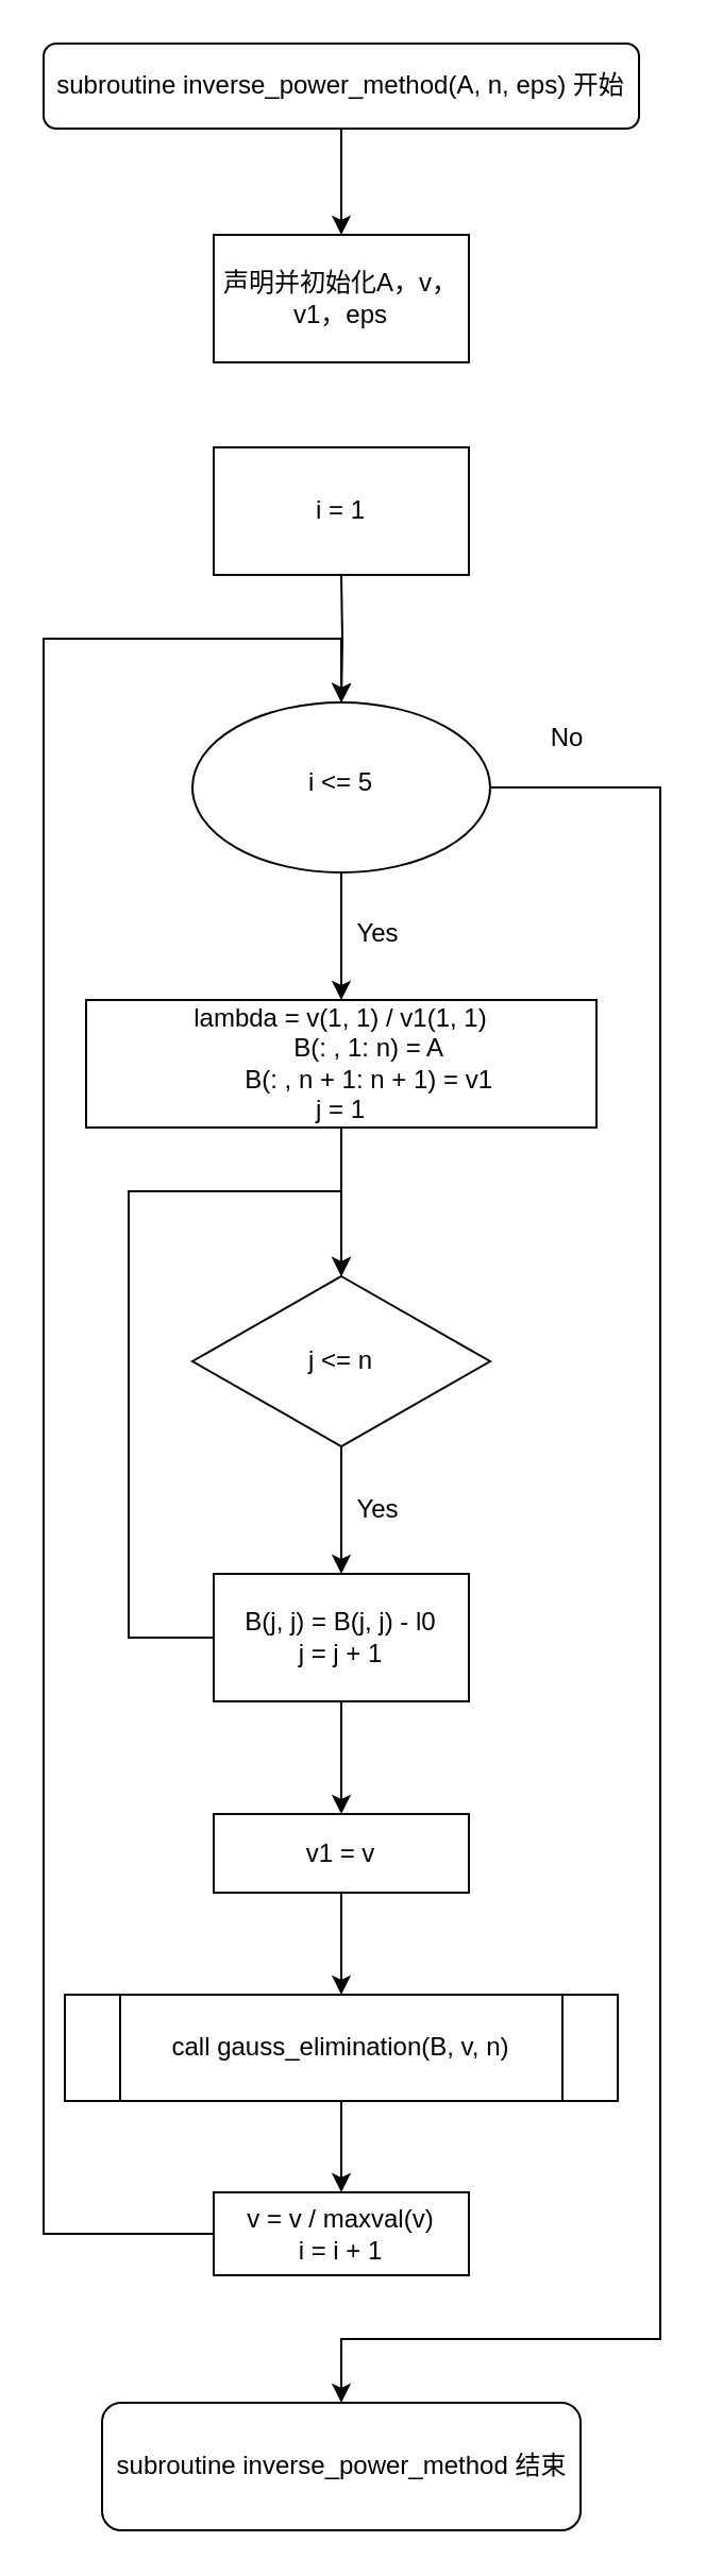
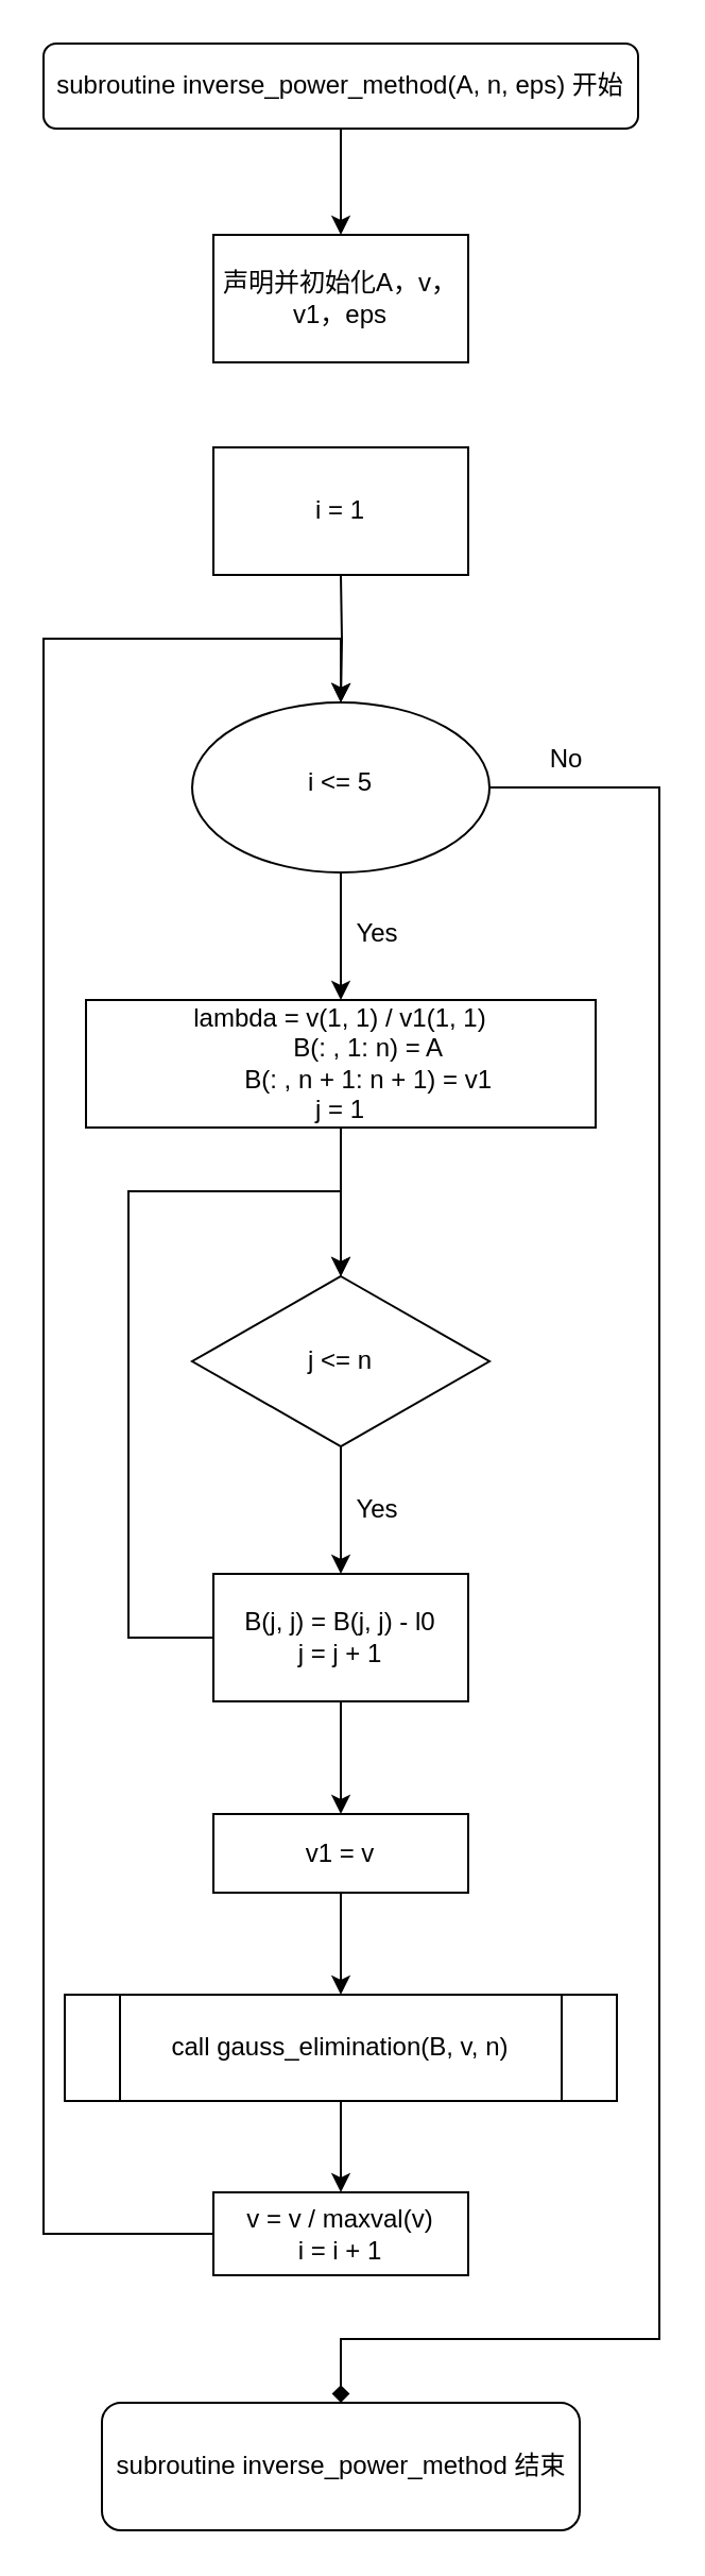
  <mxCell id="0" />
  <mxCell id="1" parent="0" />
  <mxCell id="2" style="edgeStyle=orthogonalEdgeStyle;rounded=0;orthogonalLoop=1;jettySize=auto;html=1;" parent="1" source="4" target="7" edge="1"><mxGeometry relative="1" as="geometry" /></mxCell>
- <mxCell id="3" style="edgeStyle=orthogonalEdgeStyle;rounded=0;orthogonalLoop=1;jettySize=auto;html=1;entryX=0.5;entryY=0;entryDx=0;entryDy=0;" edge="1" parent="1" source="4" target="11"><mxGeometry relative="1" as="geometry"><Array as="points"><mxPoint x="310" y="370" /><mxPoint x="310" y="1100" /><mxPoint x="160" y="1100" /></Array></mxGeometry></mxCell>
+ <mxCell id="3" style="edgeStyle=orthogonalEdgeStyle;rounded=0;orthogonalLoop=1;jettySize=auto;html=1;entryX=0.5;entryY=0;entryDx=0;entryDy=0;endArrow=diamond;" edge="1" parent="1" source="4" target="11"><mxGeometry relative="1" as="geometry"><Array as="points"><mxPoint x="310" y="370" /><mxPoint x="310" y="1100" /><mxPoint x="160" y="1100" /></Array></mxGeometry></mxCell>
  <mxCell id="4" value="i &amp;lt;= 5" style="ellipse;whiteSpace=wrap;html=1;shadow=0;fontFamily=Helvetica;fontSize=12;align=center;strokeWidth=1;spacing=6;spacingTop=-4;" parent="1" vertex="1"><mxGeometry x="90" y="330" width="140" height="80" as="geometry" /></mxCell>
  <mxCell id="5" value="" style="edgeStyle=orthogonalEdgeStyle;rounded=0;orthogonalLoop=1;jettySize=auto;html=1;" parent="1" target="4" edge="1"><mxGeometry relative="1" as="geometry"><mxPoint x="160" y="270" as="sourcePoint" /></mxGeometry></mxCell>
  <mxCell id="6" value="" style="edgeStyle=orthogonalEdgeStyle;rounded=0;orthogonalLoop=1;jettySize=auto;html=1;" edge="1" parent="1" source="7" target="17"><mxGeometry relative="1" as="geometry" /></mxCell>
  <mxCell id="7" value="&lt;div&gt;lambda = v(1, 1) / v1(1, 1)&lt;/div&gt;&lt;div&gt;&amp;nbsp; &amp;nbsp; &amp;nbsp; &amp;nbsp; B(: , 1: n) = A&lt;/div&gt;&lt;div&gt;&amp;nbsp; &amp;nbsp; &amp;nbsp; &amp;nbsp; B(: , n + 1: n + 1) = v1&lt;/div&gt;&lt;div&gt;j = 1&lt;/div&gt;" style="rounded=0;whiteSpace=wrap;html=1;" parent="1" vertex="1"><mxGeometry x="40" y="470" width="240" height="60" as="geometry" /></mxCell>
  <mxCell id="8" value="Yes" style="text;html=1;resizable=0;autosize=1;align=center;verticalAlign=middle;points=[];fillColor=none;strokeColor=none;rounded=0;" parent="1" vertex="1"><mxGeometry x="162" y="429" width="30" height="20" as="geometry" /></mxCell>
- <mxCell id="9" value="No" style="text;html=1;resizable=0;autosize=1;align=center;verticalAlign=middle;points=[];fillColor=none;strokeColor=none;rounded=0;" parent="1" vertex="1"><mxGeometry x="251" y="337" width="30" height="20" as="geometry" /></mxCell>
+ <mxCell id="9" value="No" style="text;html=1;resizable=0;autosize=1;align=center;verticalAlign=middle;points=[];fillColor=none;strokeColor=none;rounded=0;" parent="1" vertex="1"><mxGeometry x="251" y="347" width="30" height="20" as="geometry" /></mxCell>
  <mxCell id="10" style="edgeStyle=orthogonalEdgeStyle;rounded=0;orthogonalLoop=1;jettySize=auto;html=1;exitX=0.5;exitY=1;exitDx=0;exitDy=0;" parent="1" source="7" target="7" edge="1"><mxGeometry relative="1" as="geometry" /></mxCell>
  <mxCell id="11" value="subroutine inverse_power_method 结束" style="rounded=1;whiteSpace=wrap;html=1;" parent="1" vertex="1"><mxGeometry x="47.5" y="1130" width="225" height="60" as="geometry" /></mxCell>
  <mxCell id="12" value="i = 1" style="rounded=0;whiteSpace=wrap;html=1;" vertex="1" parent="1"><mxGeometry x="100" y="210" width="120" height="60" as="geometry" /></mxCell>
  <mxCell id="13" style="edgeStyle=orthogonalEdgeStyle;rounded=0;orthogonalLoop=1;jettySize=auto;html=1;entryX=0.5;entryY=0;entryDx=0;entryDy=0;" edge="1" parent="1" source="14" target="15"><mxGeometry relative="1" as="geometry" /></mxCell>
  <mxCell id="14" value="subroutine inverse_power_method(A, n, eps) 开始" style="rounded=1;whiteSpace=wrap;html=1;fontSize=12;glass=0;strokeWidth=1;shadow=0;" vertex="1" parent="1"><mxGeometry x="20" y="20" width="280" height="40" as="geometry" /></mxCell>
  <mxCell id="15" value="声明并初始化A，v，v1，eps" style="rounded=0;whiteSpace=wrap;html=1;" vertex="1" parent="1"><mxGeometry x="100" y="110" width="120" height="60" as="geometry" /></mxCell>
  <mxCell id="16" style="edgeStyle=orthogonalEdgeStyle;rounded=0;orthogonalLoop=1;jettySize=auto;html=1;" edge="1" parent="1" source="17"><mxGeometry relative="1" as="geometry"><mxPoint x="160" y="740" as="targetPoint" /></mxGeometry></mxCell>
  <mxCell id="17" value="j &amp;lt;= n" style="rhombus;whiteSpace=wrap;html=1;rounded=0;" vertex="1" parent="1"><mxGeometry x="90" y="600" width="140" height="80" as="geometry" /></mxCell>
  <mxCell id="18" value="Yes" style="text;html=1;resizable=0;autosize=1;align=center;verticalAlign=middle;points=[];fillColor=none;strokeColor=none;rounded=0;" vertex="1" parent="1"><mxGeometry x="162" y="700" width="30" height="20" as="geometry" /></mxCell>
  <mxCell id="19" style="edgeStyle=orthogonalEdgeStyle;rounded=0;orthogonalLoop=1;jettySize=auto;html=1;entryX=0.5;entryY=0;entryDx=0;entryDy=0;" edge="1" parent="1" source="21" target="17"><mxGeometry relative="1" as="geometry"><Array as="points"><mxPoint x="60" y="770" /><mxPoint x="60" y="560" /><mxPoint x="160" y="560" /></Array></mxGeometry></mxCell>
  <mxCell id="20" value="" style="edgeStyle=orthogonalEdgeStyle;rounded=0;orthogonalLoop=1;jettySize=auto;html=1;" edge="1" parent="1" source="21" target="23"><mxGeometry relative="1" as="geometry" /></mxCell>
  <mxCell id="21" value="B(j, j) = B(j, j) - l0&lt;br&gt;j = j + 1" style="rounded=0;whiteSpace=wrap;html=1;" vertex="1" parent="1"><mxGeometry x="100" y="740" width="120" height="60" as="geometry" /></mxCell>
  <mxCell id="22" style="edgeStyle=orthogonalEdgeStyle;rounded=0;orthogonalLoop=1;jettySize=auto;html=1;entryX=0.5;entryY=0;entryDx=0;entryDy=0;" edge="1" parent="1" source="23" target="25"><mxGeometry relative="1" as="geometry" /></mxCell>
  <mxCell id="23" value="v1 = v" style="whiteSpace=wrap;html=1;rounded=0;" vertex="1" parent="1"><mxGeometry x="100" y="853" width="120" height="37" as="geometry" /></mxCell>
  <mxCell id="24" value="" style="edgeStyle=orthogonalEdgeStyle;rounded=0;orthogonalLoop=1;jettySize=auto;html=1;" edge="1" parent="1" source="25" target="27"><mxGeometry relative="1" as="geometry" /></mxCell>
  <mxCell id="25" value="call gauss_elimination(B, v, n)" style="shape=process;whiteSpace=wrap;html=1;backgroundOutline=1;" vertex="1" parent="1"><mxGeometry x="30" y="938" width="260" height="50" as="geometry" /></mxCell>
  <mxCell id="26" style="edgeStyle=orthogonalEdgeStyle;rounded=0;orthogonalLoop=1;jettySize=auto;html=1;entryX=0.5;entryY=0;entryDx=0;entryDy=0;" edge="1" parent="1" source="27" target="4"><mxGeometry relative="1" as="geometry"><Array as="points"><mxPoint x="20" y="1051" /><mxPoint x="20" y="300" /><mxPoint x="160" y="300" /></Array></mxGeometry></mxCell>
  <mxCell id="27" value="v = v / maxval(v)&lt;br&gt;i = i + 1" style="whiteSpace=wrap;html=1;" vertex="1" parent="1"><mxGeometry x="100" y="1031" width="120" height="39" as="geometry" /></mxCell>
